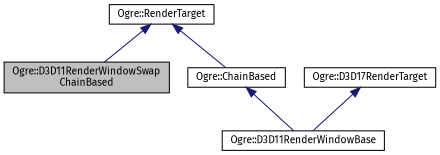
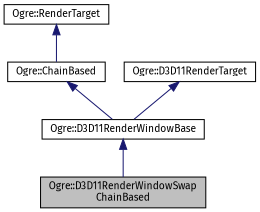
  digraph {
    fontname="Fira Sans"
    node [color=black fontname="Fira Sans" fontsize=10 shape=record]
    edge [color=midnightblue dir=back fontname="Fira Sans" fontsize=10 labelfontname=Helvetica labelfontsize=10 style=solid]
    n1 [fillcolor=grey75 fontcolor=black height=0.2 label="Ogre::D3D11RenderWindowSwap\lChainBased" style=filled width=0.4]
    n2 [height=0.2 label="Ogre::D3D11RenderWindowBase" width=0.4]
    n3 [height=0.2 label="Ogre::ChainBased" width=0.4]
    n4 [height=0.2 label="Ogre::RenderTarget" width=0.4]
-   n5 [height=0.2 label="Ogre::D3D17RenderTarget" width=0.4]
-   n4 -> n1
+   n5 [height=0.2 label="Ogre::D3D11RenderTarget" width=0.4]
+   n2 -> n1
    n3 -> n2
    n4 -> n3
    n5 -> n2
  }
